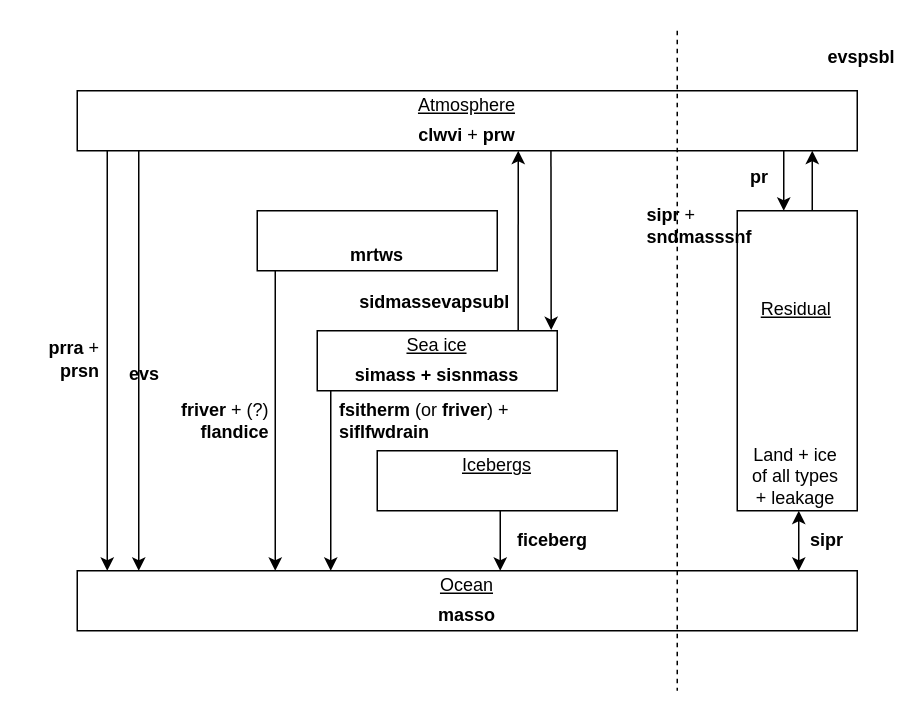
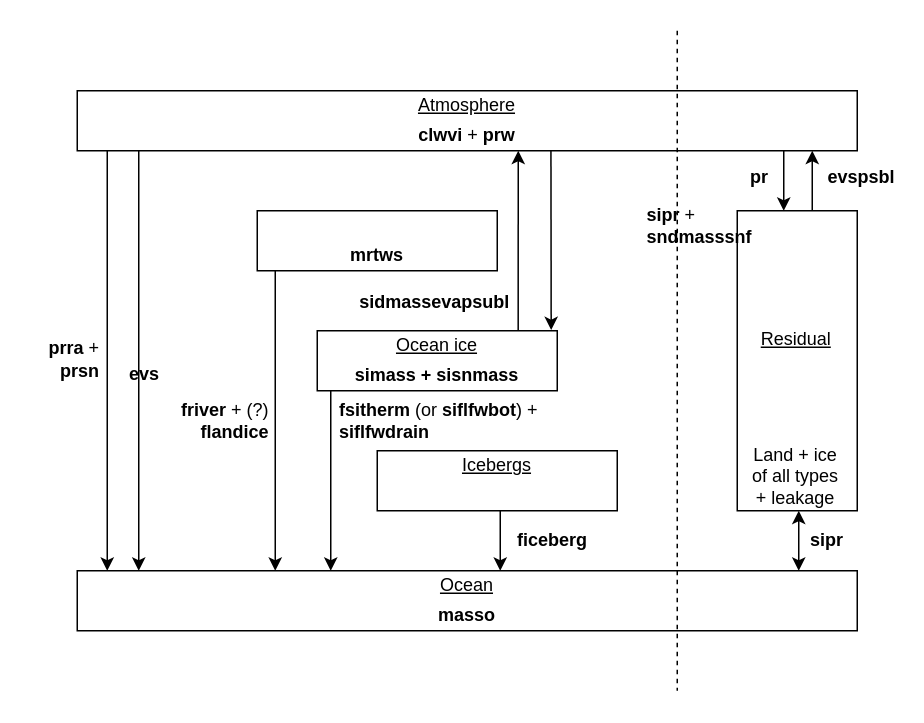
  <mxCell id="0" />
  <mxCell id="1" parent="0" />
  <mxCell id="2" value="" style="rounded=0;whiteSpace=wrap;html=1;" vertex="1" parent="1"><mxGeometry x="51" y="60" width="520" height="40" as="geometry" /></mxCell>
  <mxCell id="3" value="&lt;div align=&quot;center&quot;&gt;&lt;u&gt;Atmosphere&lt;/u&gt;&lt;/div&gt;" style="text;html=1;strokeColor=none;fillColor=none;align=center;verticalAlign=middle;whiteSpace=wrap;rounded=0;" vertex="1" parent="1"><mxGeometry x="51" y="60" width="520" height="20" as="geometry" /></mxCell>
  <mxCell id="4" value="&lt;div align=&quot;center&quot;&gt;&lt;b&gt;clwvi&lt;/b&gt; + &lt;b&gt;prw&lt;/b&gt;&lt;/div&gt;" style="text;html=1;strokeColor=none;fillColor=none;align=center;verticalAlign=middle;whiteSpace=wrap;rounded=0;" vertex="1" parent="1"><mxGeometry x="51" y="80" width="520" height="20" as="geometry" /></mxCell>
  <mxCell id="5" value="" style="rounded=0;whiteSpace=wrap;html=1;" vertex="1" parent="1"><mxGeometry x="51" y="380" width="520" height="40" as="geometry" /></mxCell>
  <mxCell id="6" value="&lt;u&gt;Ocean&lt;/u&gt;" style="text;html=1;strokeColor=none;fillColor=none;align=center;verticalAlign=middle;whiteSpace=wrap;rounded=0;" vertex="1" parent="1"><mxGeometry x="51" y="380" width="520" height="20" as="geometry" /></mxCell>
  <mxCell id="7" value="&lt;div align=&quot;center&quot;&gt;&lt;b&gt;masso&lt;/b&gt;&lt;br&gt;&lt;/div&gt;" style="text;html=1;strokeColor=none;fillColor=none;align=center;verticalAlign=middle;whiteSpace=wrap;rounded=0;" vertex="1" parent="1"><mxGeometry x="51" y="400" width="520" height="20" as="geometry" /></mxCell>
  <mxCell id="8" value="" style="rounded=0;whiteSpace=wrap;html=1;" vertex="1" parent="1"><mxGeometry x="171" y="140" width="160" height="40" as="geometry" /></mxCell>
  <mxCell id="9" value="&lt;div align=&quot;center&quot;&gt;&lt;b&gt;mrtws&lt;/b&gt;&lt;/div&gt;" style="text;html=1;strokeColor=none;fillColor=none;align=center;verticalAlign=middle;whiteSpace=wrap;rounded=0;" vertex="1" parent="1"><mxGeometry x="171" y="160" width="160" height="20" as="geometry" /></mxCell>
  <mxCell id="10" value="&lt;div align=&quot;right&quot;&gt;&lt;b&gt;prra&lt;/b&gt; + &lt;b&gt;prsn&lt;/b&gt;&lt;/div&gt;" style="text;html=1;strokeColor=none;fillColor=none;align=right;verticalAlign=middle;whiteSpace=wrap;rounded=0;" vertex="1" parent="1"><mxGeometry x="20" y="214" width="48" height="50" as="geometry" /></mxCell>
  <mxCell id="11" value="&lt;div align=&quot;left&quot;&gt;&lt;b&gt;evs&lt;/b&gt;&lt;/div&gt;" style="text;html=1;strokeColor=none;fillColor=none;align=left;verticalAlign=middle;whiteSpace=wrap;rounded=0;" vertex="1" parent="1"><mxGeometry x="84" y="239" width="40" height="20" as="geometry" /></mxCell>
  <mxCell id="12" value="&lt;div align=&quot;right&quot;&gt;&lt;b&gt;friver&lt;/b&gt; + (?) &lt;b&gt;flandice&lt;/b&gt;&lt;/div&gt;" style="text;html=1;strokeColor=none;fillColor=none;align=right;verticalAlign=middle;whiteSpace=wrap;rounded=0;" vertex="1" parent="1"><mxGeometry x="111" y="275" width="70" height="10" as="geometry" /></mxCell>
  <mxCell id="13" value="" style="rounded=0;whiteSpace=wrap;html=1;" vertex="1" parent="1"><mxGeometry x="211" y="220" width="160" height="40" as="geometry" /></mxCell>
- <mxCell id="14" value="&lt;u&gt;Sea ice&lt;/u&gt;" style="text;html=1;strokeColor=none;fillColor=none;align=center;verticalAlign=middle;whiteSpace=wrap;rounded=0;" vertex="1" parent="1"><mxGeometry x="211" y="220" width="160" height="20" as="geometry" /></mxCell>
+ <mxCell id="14" value="&lt;u&gt;Ocean ice&lt;/u&gt;" style="text;html=1;strokeColor=none;fillColor=none;align=center;verticalAlign=middle;whiteSpace=wrap;rounded=0;" vertex="1" parent="1"><mxGeometry x="211" y="220" width="160" height="20" as="geometry" /></mxCell>
  <mxCell id="15" value="&lt;div align=&quot;center&quot;&gt;&lt;b&gt;simass + sisnmass&lt;br&gt;&lt;/b&gt;&lt;/div&gt;" style="text;html=1;strokeColor=none;fillColor=none;align=center;verticalAlign=middle;whiteSpace=wrap;rounded=0;" vertex="1" parent="1"><mxGeometry x="211" y="240" width="160" height="20" as="geometry" /></mxCell>
  <mxCell id="16" value="" style="rounded=0;whiteSpace=wrap;html=1;" vertex="1" parent="1"><mxGeometry x="251" y="300" width="160" height="40" as="geometry" /></mxCell>
  <mxCell id="17" value="&lt;u&gt;Icebergs&lt;/u&gt;" style="text;html=1;strokeColor=none;fillColor=none;align=center;verticalAlign=middle;whiteSpace=wrap;rounded=0;" vertex="1" parent="1"><mxGeometry x="251" y="300" width="160" height="20" as="geometry" /></mxCell>
  <mxCell id="18" value="" style="endArrow=classic;html=1;" edge="1" parent="1"><mxGeometry width="50" height="50" relative="1" as="geometry"><mxPoint x="333" y="340" as="sourcePoint" /><mxPoint x="333" y="380" as="targetPoint" /></mxGeometry></mxCell>
  <mxCell id="19" value="&lt;b&gt;ficeberg&lt;/b&gt;" style="text;html=1;strokeColor=none;fillColor=none;align=center;verticalAlign=middle;whiteSpace=wrap;rounded=0;" vertex="1" parent="1"><mxGeometry x="348" y="355" width="40" height="10" as="geometry" /></mxCell>
- <mxCell id="20" value="&lt;div align=&quot;left&quot;&gt;&lt;b&gt;fsitherm&lt;/b&gt; (or &lt;b&gt;friver&lt;/b&gt;) + &lt;b&gt;siflfwdrain&lt;/b&gt;&lt;/div&gt;" style="text;html=1;strokeColor=none;fillColor=none;align=left;verticalAlign=middle;whiteSpace=wrap;rounded=0;" vertex="1" parent="1"><mxGeometry x="224" y="270" width="140" height="20" as="geometry" /></mxCell>
+ <mxCell id="20" value="&lt;div align=&quot;left&quot;&gt;&lt;b&gt;fsitherm&lt;/b&gt; (or &lt;b&gt;siflfwbot&lt;/b&gt;) + &lt;b&gt;siflfwdrain&lt;/b&gt;&lt;/div&gt;" style="text;html=1;strokeColor=none;fillColor=none;align=left;verticalAlign=middle;whiteSpace=wrap;rounded=0;" vertex="1" parent="1"><mxGeometry x="224" y="270" width="140" height="20" as="geometry" /></mxCell>
  <mxCell id="21" value="" style="endArrow=classic;html=1;" edge="1" parent="1"><mxGeometry width="50" height="50" relative="1" as="geometry"><mxPoint x="522" y="100" as="sourcePoint" /><mxPoint x="522" y="140" as="targetPoint" /></mxGeometry></mxCell>
  <mxCell id="22" value="&lt;b&gt;pr&lt;/b&gt;" style="text;html=1;strokeColor=none;fillColor=none;align=center;verticalAlign=middle;whiteSpace=wrap;rounded=0;" vertex="1" parent="1"><mxGeometry x="486" y="108" width="40" height="20" as="geometry" /></mxCell>
  <mxCell id="23" value="" style="endArrow=classic;html=1;" edge="1" parent="1"><mxGeometry width="50" height="50" relative="1" as="geometry"><mxPoint x="541" y="140" as="sourcePoint" /><mxPoint x="541" y="100" as="targetPoint" /></mxGeometry></mxCell>
- <mxCell id="24" value="&lt;b&gt;evspsbl&lt;/b&gt;" style="text;html=1;strokeColor=none;fillColor=none;align=center;verticalAlign=middle;whiteSpace=wrap;rounded=0;" vertex="1" parent="1"><mxGeometry x="554" y="28" width="40" height="20" as="geometry" /></mxCell>
+ <mxCell id="24" value="&lt;b&gt;evspsbl&lt;/b&gt;" style="text;html=1;strokeColor=none;fillColor=none;align=center;verticalAlign=middle;whiteSpace=wrap;rounded=0;" vertex="1" parent="1"><mxGeometry x="554" y="108" width="40" height="20" as="geometry" /></mxCell>
  <mxCell id="25" value="" style="endArrow=classic;startArrow=classic;html=1;exitX=0.875;exitY=0;exitDx=0;exitDy=0;exitPerimeter=0;" edge="1" parent="1"><mxGeometry width="50" height="50" relative="1" as="geometry"><mxPoint x="532" y="380" as="sourcePoint" /><mxPoint x="532" y="340" as="targetPoint" /></mxGeometry></mxCell>
  <mxCell id="26" value="&lt;b&gt;sipr&lt;/b&gt;" style="text;html=1;strokeColor=none;fillColor=none;align=center;verticalAlign=middle;whiteSpace=wrap;rounded=0;" vertex="1" parent="1"><mxGeometry x="531" y="350" width="40" height="20" as="geometry" /></mxCell>
  <mxCell id="27" value="" style="rounded=0;whiteSpace=wrap;html=1;" vertex="1" parent="1"><mxGeometry x="491" y="140" width="80" height="200" as="geometry" /></mxCell>
  <mxCell id="28" value="" style="endArrow=classic;html=1;exitX=0.635;exitY=1.179;exitDx=0;exitDy=0;exitPerimeter=0;entryX=0.906;entryY=-0.021;entryDx=0;entryDy=0;entryPerimeter=0;" edge="1" parent="1"><mxGeometry width="50" height="50" relative="1" as="geometry"><mxPoint x="366.8" y="99.58" as="sourcePoint" /><mxPoint x="366.96" y="219.58" as="targetPoint" /></mxGeometry></mxCell>
  <mxCell id="29" value="&lt;div align=&quot;left&quot;&gt;&lt;b&gt;sipr&lt;/b&gt; + &lt;b&gt;sndmasssnf&lt;/b&gt;&lt;/div&gt; " style="text;html=1;strokeColor=none;fillColor=none;align=left;verticalAlign=middle;whiteSpace=wrap;rounded=0;" vertex="1" parent="1"><mxGeometry x="429" y="140" width="40" height="20" as="geometry" /></mxCell>
  <mxCell id="30" value="" style="endArrow=classic;html=1;exitX=0.856;exitY=0;exitDx=0;exitDy=0;exitPerimeter=0;" edge="1" parent="1"><mxGeometry width="50" height="50" relative="1" as="geometry"><mxPoint x="344.96" y="220" as="sourcePoint" /><mxPoint x="345" y="100" as="targetPoint" /></mxGeometry></mxCell>
  <mxCell id="31" value="&lt;b&gt;sidmassevapsubl&lt;/b&gt;" style="text;html=1;align=center;verticalAlign=middle;resizable=0;points=[];autosize=1;" vertex="1" parent="1"><mxGeometry x="229" y="191" width="120" height="20" as="geometry" /></mxCell>
  <mxCell id="32" value="" style="endArrow=classic;html=1;exitX=0;exitY=1;exitDx=0;exitDy=0;" edge="1" parent="1"><mxGeometry width="50" height="50" relative="1" as="geometry"><mxPoint x="220" y="260" as="sourcePoint" /><mxPoint x="220" y="380" as="targetPoint" /></mxGeometry></mxCell>
  <mxCell id="33" value="" style="endArrow=classic;html=1;exitX=0;exitY=1;exitDx=0;exitDy=0;" edge="1" parent="1"><mxGeometry width="50" height="50" relative="1" as="geometry"><mxPoint x="183" y="180" as="sourcePoint" /><mxPoint x="183" y="380" as="targetPoint" /></mxGeometry></mxCell>
  <mxCell id="34" value="" style="endArrow=classic;html=1;exitX=0;exitY=1;exitDx=0;exitDy=0;" edge="1" parent="1"><mxGeometry width="50" height="50" relative="1" as="geometry"><mxPoint x="71" y="100" as="sourcePoint" /><mxPoint x="71" y="380" as="targetPoint" /></mxGeometry></mxCell>
  <mxCell id="35" value="" style="endArrow=classic;html=1;" edge="1" parent="1"><mxGeometry width="50" height="50" relative="1" as="geometry"><mxPoint x="92" y="100" as="sourcePoint" /><mxPoint x="92" y="380" as="targetPoint" /></mxGeometry></mxCell>
  <mxCell id="36" value="Land + ice of all types + leakage" style="text;html=1;strokeColor=none;fillColor=none;align=center;verticalAlign=middle;whiteSpace=wrap;rounded=0;" vertex="1" parent="1"><mxGeometry x="500" y="307" width="60" height="20" as="geometry" /></mxCell>
- <mxCell id="37" value="&lt;u&gt;Residual&lt;/u&gt;" style="text;html=1;align=center;verticalAlign=middle;resizable=0;points=[];autosize=1;" vertex="1" parent="1"><mxGeometry x="500" y="196" width="60" height="20" as="geometry" /></mxCell>
+ <mxCell id="37" value="&lt;u&gt;Residual&lt;/u&gt;" style="text;html=1;align=center;verticalAlign=middle;resizable=0;points=[];autosize=1;" vertex="1" parent="1"><mxGeometry x="500" y="216" width="60" height="20" as="geometry" /></mxCell>
  <mxCell id="38" value="" style="endArrow=none;dashed=1;html=1;" edge="1" parent="1"><mxGeometry width="50" height="50" relative="1" as="geometry"><mxPoint x="451" y="20" as="sourcePoint" /><mxPoint x="451" y="460" as="targetPoint" /></mxGeometry></mxCell>
